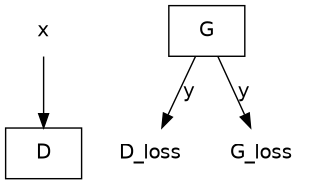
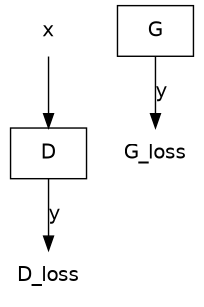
  digraph {
    fontname="DejaVu Sans"
    node [fontname="DejaVu Sans" shape=none]
    edge [fontname="DejaVu Sans"]
    D [shape=box]
    x
    D_loss
    G [shape=box]
    G_loss
-   G -> D_loss [label=y]
+   D -> D_loss [label=y]
    x -> D
    G -> G_loss [label=y]
  }
